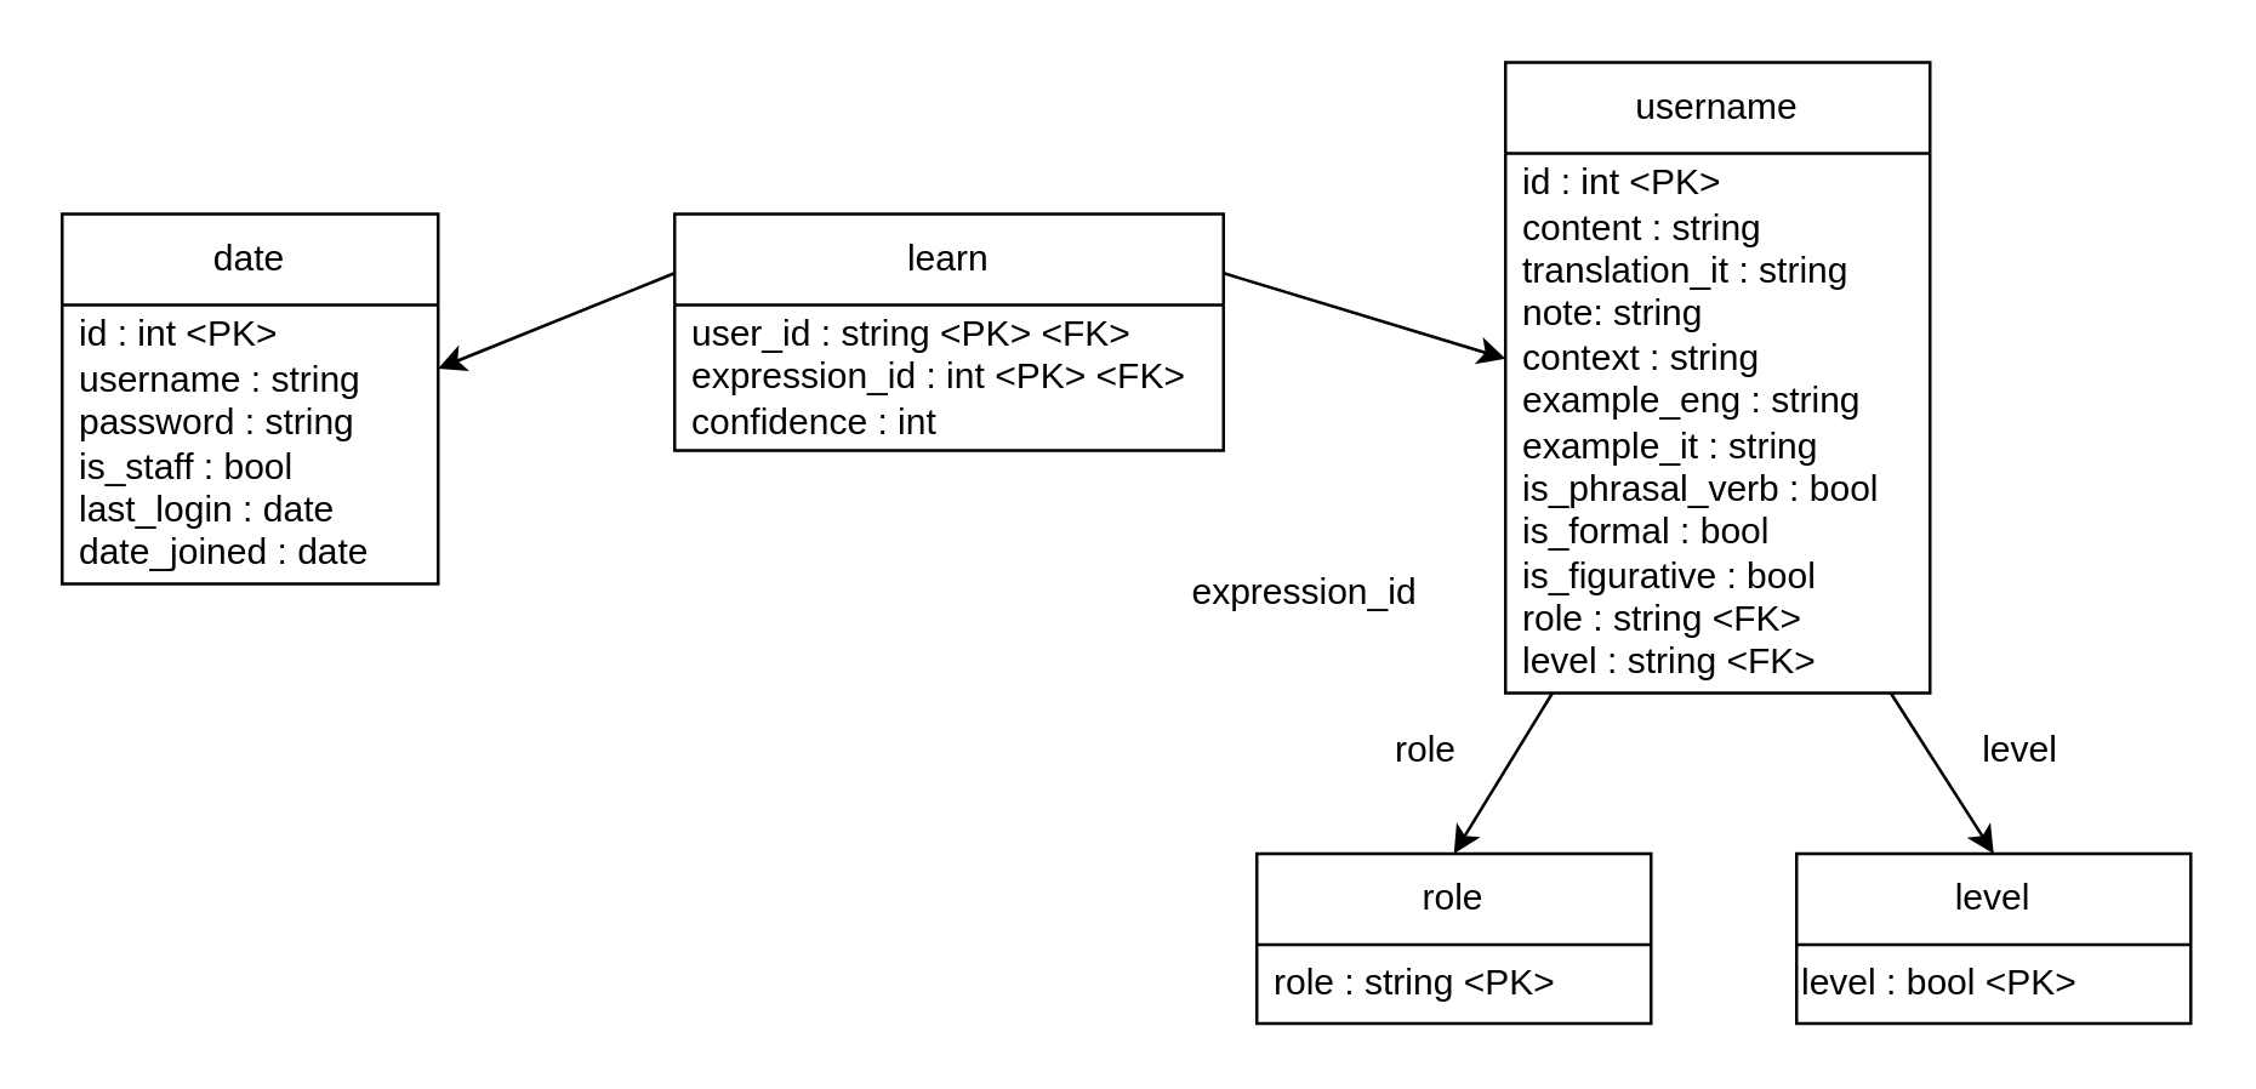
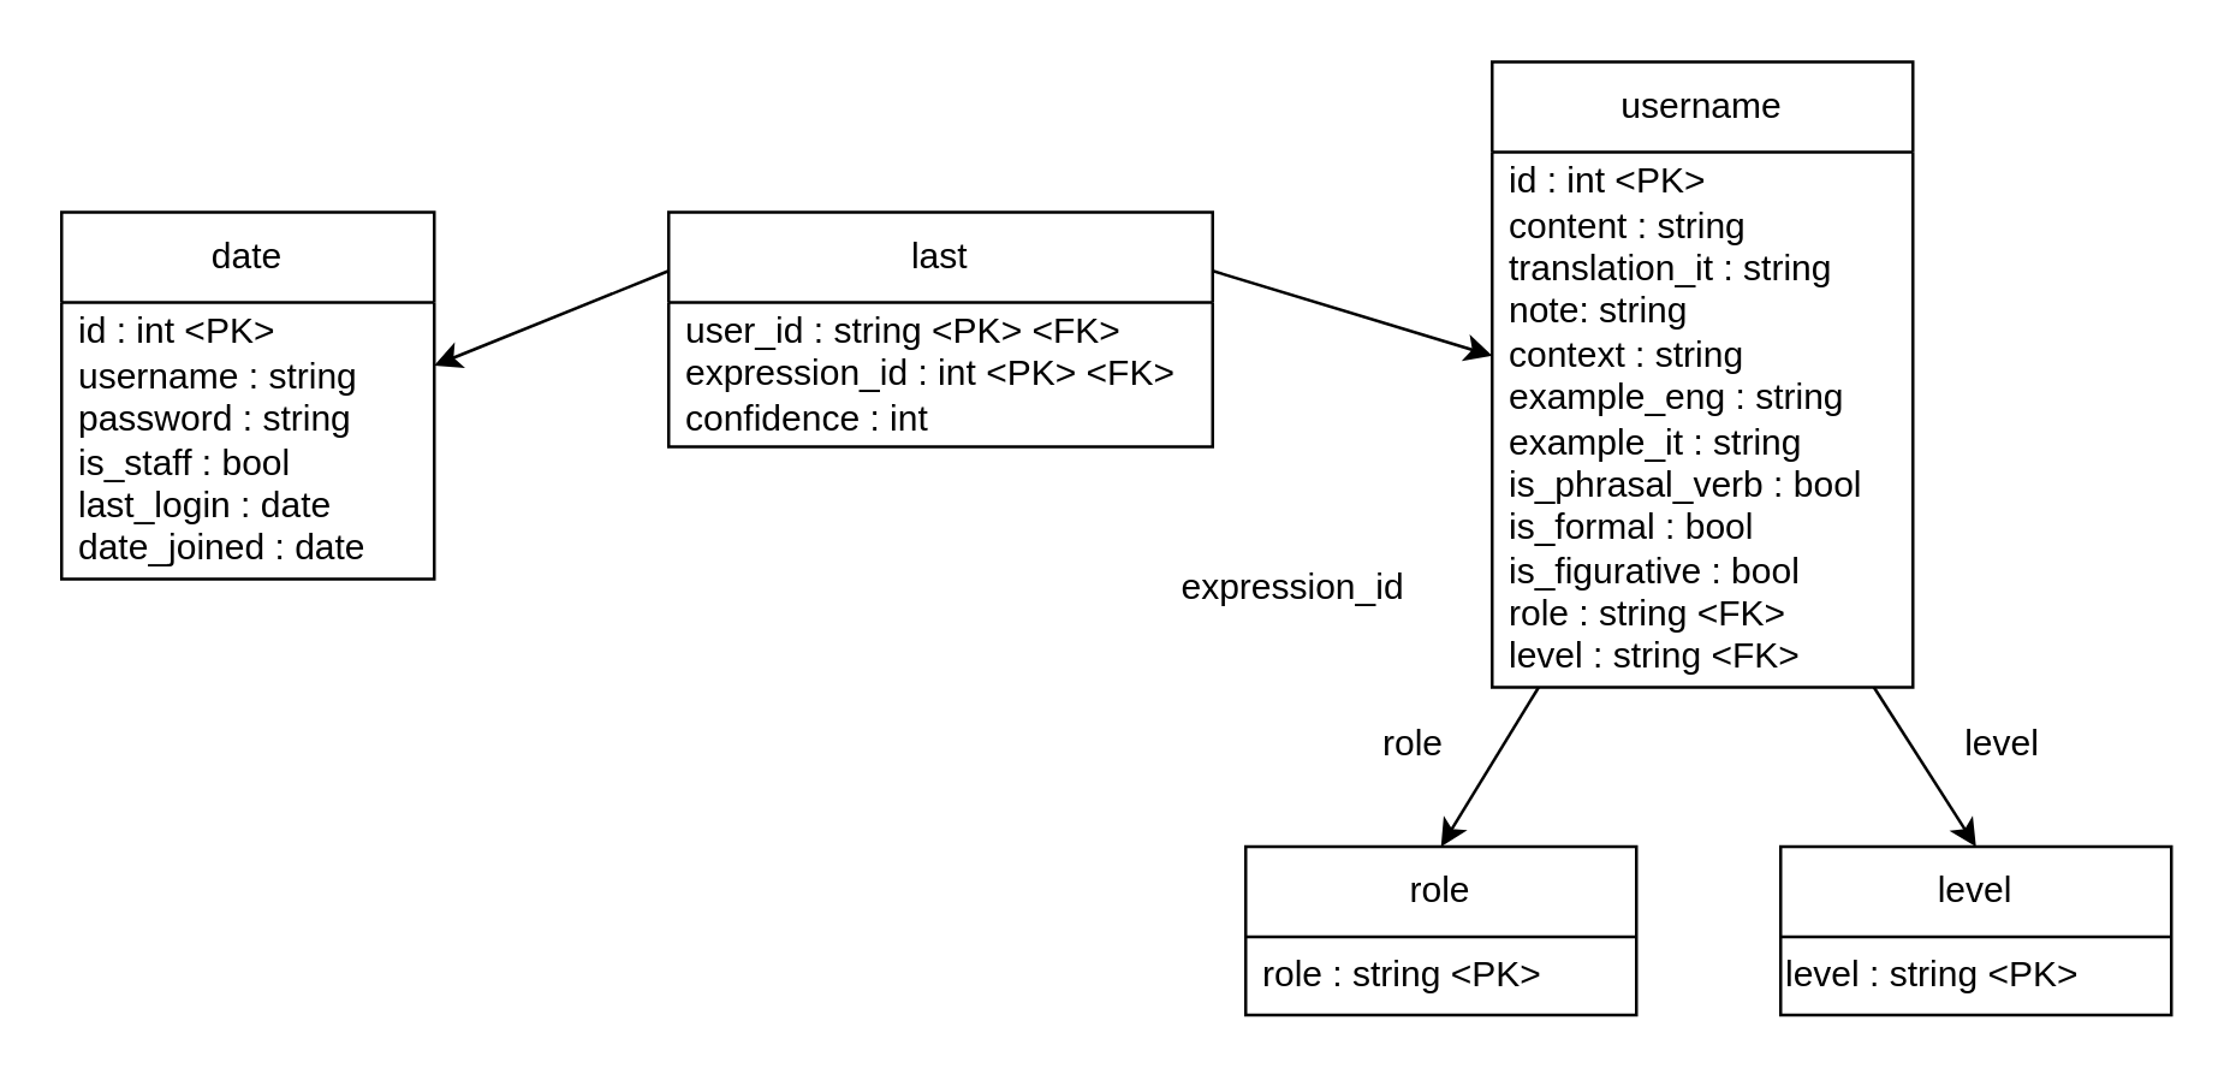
  <mxCell id="0" />
  <mxCell id="1" parent="0" />
  <mxCell id="2" value="date" style="swimlane;fontStyle=0;childLayout=stackLayout;horizontal=1;startSize=30;horizontalStack=0;resizeParent=1;resizeParentMax=0;resizeLast=0;collapsible=1;marginBottom=0;whiteSpace=wrap;html=1;" parent="1" vertex="1"><mxGeometry x="20" y="70" width="124" height="122" as="geometry" /></mxCell>
  <mxCell id="3" value="id : int &amp;lt;PK&amp;gt;&lt;div&gt;username : string&lt;br&gt;password : string&lt;/div&gt;&lt;div&gt;is_staff : bool&lt;/div&gt;&lt;div&gt;last_login : date&lt;/div&gt;&lt;div&gt;date_joined : date&lt;/div&gt;" style="text;strokeColor=none;fillColor=none;align=left;verticalAlign=middle;spacingLeft=4;spacingRight=4;overflow=hidden;points=[[0,0.5],[1,0.5]];portConstraint=eastwest;rotatable=0;whiteSpace=wrap;html=1;" parent="2" vertex="1"><mxGeometry y="30" width="124" height="92" as="geometry" /></mxCell>
  <mxCell id="4" value="username" style="swimlane;fontStyle=0;childLayout=stackLayout;horizontal=1;startSize=30;horizontalStack=0;resizeParent=1;resizeParentMax=0;resizeLast=0;collapsible=1;marginBottom=0;whiteSpace=wrap;html=1;" parent="1" vertex="1"><mxGeometry x="496" y="20" width="140" height="208" as="geometry" /></mxCell>
  <mxCell id="5" value="id : int &amp;lt;PK&amp;gt;&lt;br&gt;content : string&lt;br&gt;translation_it : string&lt;br&gt;note: string&lt;br&gt;context : string&lt;br&gt;example_eng : string&lt;br&gt;example_it : string&lt;br&gt;is_phrasal_verb : bool&lt;br&gt;is_formal : bool&lt;div&gt;is_figurative : bool&lt;br&gt;role : string &amp;lt;FK&amp;gt;&lt;br&gt;level : string &amp;lt;FK&amp;gt;&lt;/div&gt;" style="text;strokeColor=none;fillColor=none;align=left;verticalAlign=middle;spacingLeft=4;spacingRight=4;overflow=hidden;points=[[0,0.5],[1,0.5]];portConstraint=eastwest;rotatable=0;whiteSpace=wrap;html=1;" parent="4" vertex="1"><mxGeometry y="30" width="140" height="178" as="geometry" /></mxCell>
  <mxCell id="6" style="rounded=0;orthogonalLoop=1;jettySize=auto;html=1;exitX=0;exitY=0.25;exitDx=0;exitDy=0;" parent="1" source="8" target="3" edge="1"><mxGeometry relative="1" as="geometry" /></mxCell>
  <mxCell id="7" style="rounded=0;orthogonalLoop=1;jettySize=auto;html=1;exitX=1;exitY=0.25;exitDx=0;exitDy=0;" parent="1" source="8" target="5" edge="1"><mxGeometry relative="1" as="geometry" /></mxCell>
- <mxCell id="8" value="learn" style="swimlane;fontStyle=0;childLayout=stackLayout;horizontal=1;startSize=30;horizontalStack=0;resizeParent=1;resizeParentMax=0;resizeLast=0;collapsible=1;marginBottom=0;whiteSpace=wrap;html=1;" parent="1" vertex="1"><mxGeometry x="222" y="70" width="181" height="78" as="geometry" /></mxCell>
+ <mxCell id="8" value="last" style="swimlane;fontStyle=0;childLayout=stackLayout;horizontal=1;startSize=30;horizontalStack=0;resizeParent=1;resizeParentMax=0;resizeLast=0;collapsible=1;marginBottom=0;whiteSpace=wrap;html=1;" parent="1" vertex="1"><mxGeometry x="222" y="70" width="181" height="78" as="geometry" /></mxCell>
  <mxCell id="9" value="user_id : string &amp;lt;PK&amp;gt; &amp;lt;FK&amp;gt;&lt;br&gt;expression_id : int &amp;lt;PK&amp;gt; &amp;lt;FK&amp;gt;&lt;br&gt;confidence : int" style="text;strokeColor=none;fillColor=none;align=left;verticalAlign=middle;spacingLeft=4;spacingRight=4;overflow=hidden;points=[[0,0.5],[1,0.5]];portConstraint=eastwest;rotatable=0;whiteSpace=wrap;html=1;" parent="8" vertex="1"><mxGeometry y="30" width="181" height="48" as="geometry" /></mxCell>
  <mxCell id="10" value="expression_id" style="text;html=1;strokeColor=none;fillColor=none;align=center;verticalAlign=middle;whiteSpace=wrap;rounded=0;" parent="1" vertex="1"><mxGeometry x="400" y="180" width="60" height="30" as="geometry" /></mxCell>
  <mxCell id="11" style="edgeStyle=none;rounded=0;orthogonalLoop=1;jettySize=auto;html=1;exitX=0.5;exitY=0;exitDx=0;exitDy=0;startArrow=classic;startFill=1;endArrow=none;endFill=0;" parent="1" source="12" target="5" edge="1"><mxGeometry relative="1" as="geometry" /></mxCell>
  <mxCell id="12" value="role" style="swimlane;fontStyle=0;childLayout=stackLayout;horizontal=1;startSize=30;horizontalStack=0;resizeParent=1;resizeParentMax=0;resizeLast=0;collapsible=1;marginBottom=0;whiteSpace=wrap;html=1;" parent="1" vertex="1"><mxGeometry x="414" y="281" width="130" height="56" as="geometry" /></mxCell>
  <mxCell id="13" value="role : string &amp;lt;PK&amp;gt;" style="text;strokeColor=none;fillColor=none;align=left;verticalAlign=middle;spacingLeft=4;spacingRight=4;overflow=hidden;points=[[0,0.5],[1,0.5]];portConstraint=eastwest;rotatable=0;whiteSpace=wrap;html=1;" parent="12" vertex="1"><mxGeometry y="30" width="130" height="26" as="geometry" /></mxCell>
  <mxCell id="14" style="edgeStyle=none;rounded=0;orthogonalLoop=1;jettySize=auto;html=1;exitX=0.5;exitY=0;exitDx=0;exitDy=0;startArrow=classic;startFill=1;endArrow=none;endFill=0;" parent="1" source="15" target="5" edge="1"><mxGeometry relative="1" as="geometry" /></mxCell>
  <mxCell id="15" value="level" style="swimlane;fontStyle=0;childLayout=stackLayout;horizontal=1;startSize=30;horizontalStack=0;resizeParent=1;resizeParentMax=0;resizeLast=0;collapsible=1;marginBottom=0;whiteSpace=wrap;html=1;" parent="1" vertex="1"><mxGeometry x="592" y="281" width="130" height="56" as="geometry" /></mxCell>
- <mxCell id="16" value="level : bool &amp;lt;PK&amp;gt;" style="text;html=1;align=left;verticalAlign=middle;resizable=0;points=[];autosize=1;strokeColor=none;fillColor=none;" parent="15" vertex="1"><mxGeometry y="30" width="130" height="26" as="geometry" /></mxCell>
+ <mxCell id="16" value="level : string &amp;lt;PK&amp;gt;" style="text;html=1;align=left;verticalAlign=middle;resizable=0;points=[];autosize=1;strokeColor=none;fillColor=none;" parent="15" vertex="1"><mxGeometry y="30" width="130" height="26" as="geometry" /></mxCell>
  <mxCell id="17" value="role" style="text;html=1;strokeColor=none;fillColor=none;align=center;verticalAlign=middle;whiteSpace=wrap;rounded=0;" parent="1" vertex="1"><mxGeometry x="440" y="231.5" width="60" height="30" as="geometry" /></mxCell>
  <mxCell id="18" value="level" style="text;html=1;strokeColor=none;fillColor=none;align=center;verticalAlign=middle;whiteSpace=wrap;rounded=0;" parent="1" vertex="1"><mxGeometry x="636" y="232" width="60" height="30" as="geometry" /></mxCell>
